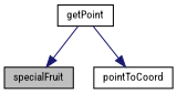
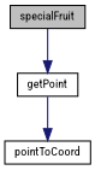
  digraph {
    fontname="Roboto Condensed"
    rankdir=TB
    node [color=black fillcolor=white fontname="Roboto Condensed" fontsize=10 shape=record style=filled]
    edge [color=midnightblue fontname="Roboto Condensed" fontsize=10 labelfontname=Helvetica labelfontsize=10 style=solid]
    n1 [fillcolor=grey75 fontcolor=black height=0.2 label=specialFruit width=0.4]
    n2 [height=0.2 label=getPoint width=0.4]
    n3 [height=0.2 label=pointToCoord width=0.4]
-   n2 -> n1
+   n1 -> n2
    n2 -> n3
  }
